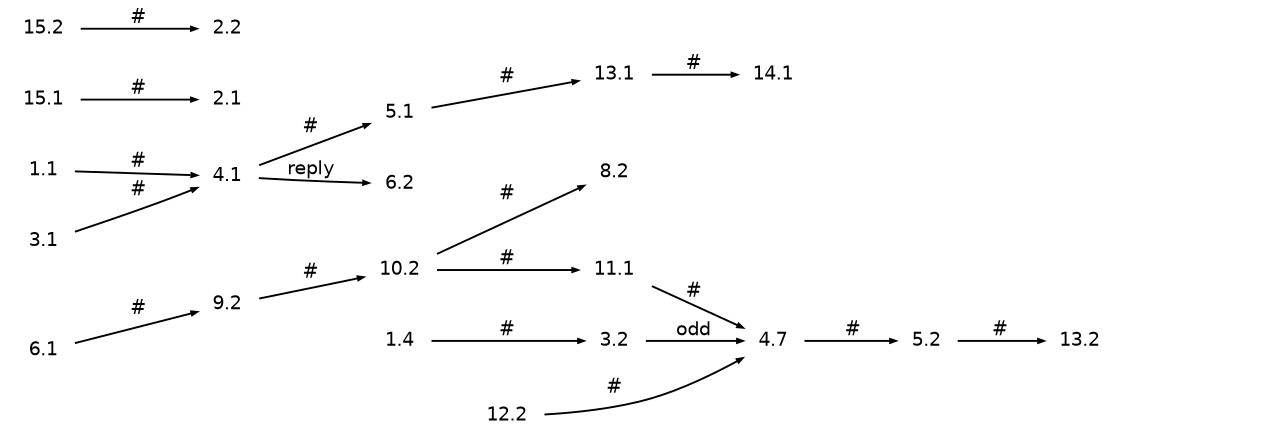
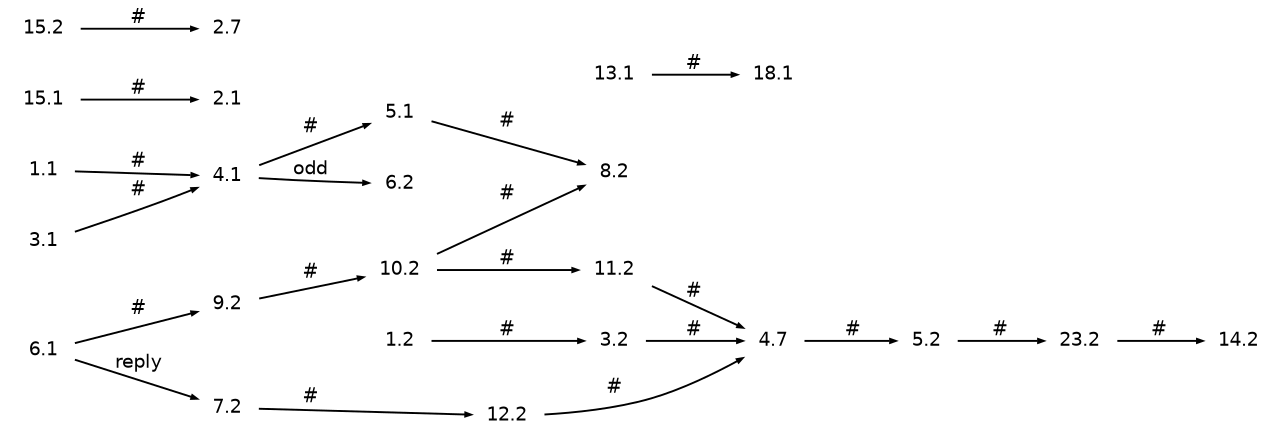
  digraph {
    rankdir=LR
    node [fontname=Helvetica fontsize=10 shape=plaintext]
    edge [arrowsize=0.3 fontname=Helvetica fontsize=10]
    1.1 [height=.2 width=.3]
    4.1 [height=.2 width=.3]
    3.1 [height=.2 width=.3]
    5.1 [height=.2 width=.3]
    6.2 [height=.2 width=.3]
-   1.2 [height=.2 width=.3 label=1.4]
+   1.2 [height=.2 width=.3]
    3.2 [height=.2 width=.3]
    n8 [height=.2 label=4.7 width=.3]
    5.2 [height=.2 width=.3]
    13.1 [height=.2 width=.3]
-   13.2 [height=.2 width=.3]
-   14.1 [height=.2 width=.3]
+   13.2 [height=.2 width=.3 label=23.2]
+   14.1 [height=.2 width=.3 label=18.1]
+   14.2 [height=.2 width=.3]
    6.1 [height=.2 width=.3]
+   7.2 [height=.2 width=.3]
    9.2 [height=.2 width=.3]
    12.2 [height=.2 width=.3]
    10.2 [height=.2 width=.3]
    8.2 [height=.2 width=.3]
-   11.2 [height=.2 width=.3 label=11.1]
+   11.2 [height=.2 width=.3]
    15.1 [height=.2 width=.3]
    2.1 [height=.2 width=.3]
    15.2 [height=.2 width=.3]
-   2.2 [height=.2 width=.3]
+   2.2 [height=.2 width=.3 label=2.7]
    1.1 -> 4.1 [label="#"]
    4.1 -> 5.1 [label="#"]
-   4.1 -> 6.2 [label=reply]
+   4.1 -> 6.2 [label=odd]
    3.1 -> 4.1 [label="#"]
-   5.1 -> 13.1 [label="#"]
+   5.1 -> 8.2 [label="#"]
    1.2 -> 3.2 [label="#"]
-   3.2 -> n8 [label=odd]
+   3.2 -> n8 [label="#"]
    n8 -> 5.2 [label="#"]
    5.2 -> 13.2 [label="#"]
    13.1 -> 14.1 [label="#"]
+   13.2 -> 14.2 [label="#"]
+   6.1 -> 7.2 [label=reply]
    6.1 -> 9.2 [label="#"]
+   7.2 -> 12.2 [label="#"]
    9.2 -> 10.2 [label="#"]
    12.2 -> n8 [label="#"]
    10.2 -> 8.2 [label="#"]
    10.2 -> 11.2 [label="#"]
    11.2 -> n8 [label="#"]
    15.1 -> 2.1 [label="#"]
    15.2 -> 2.2 [label="#"]
  }
